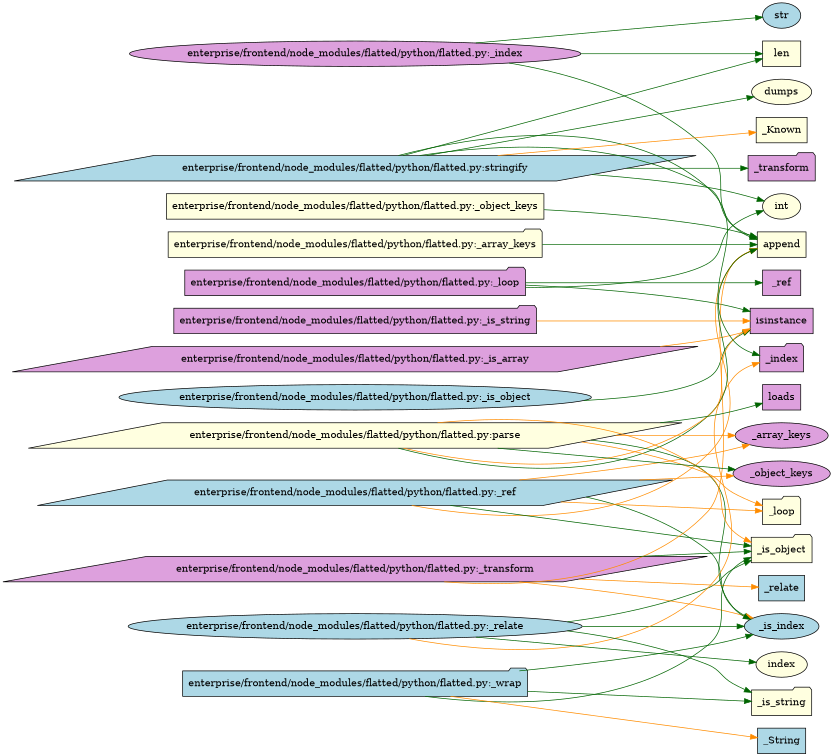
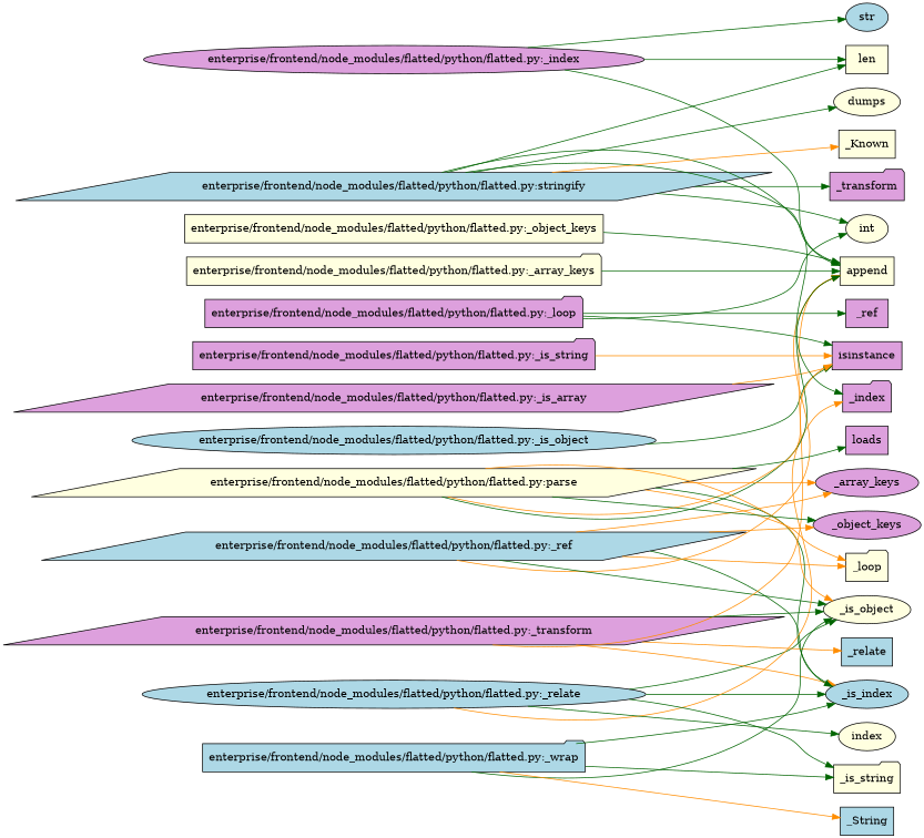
  digraph {
    rankdir=LR
    node [fillcolor=lightyellow shape=ellipse style=filled]
    edge [color=darkgreen]
    "enterprise/frontend/node_modules/flatted/python/flatted.py:_array_keys" [shape=folder]
    append [shape=box]
    "enterprise/frontend/node_modules/flatted/python/flatted.py:_object_keys" [shape=box]
    "enterprise/frontend/node_modules/flatted/python/flatted.py:_is_array" [fillcolor=plum shape=parallelogram]
    isinstance [fillcolor=plum shape=box]
    "enterprise/frontend/node_modules/flatted/python/flatted.py:_is_object" [fillcolor=lightblue]
    "enterprise/frontend/node_modules/flatted/python/flatted.py:_is_string" [fillcolor=plum shape=folder]
    "enterprise/frontend/node_modules/flatted/python/flatted.py:_index" [fillcolor=plum]
    len [shape=box]
    str [fillcolor=lightblue]
    "enterprise/frontend/node_modules/flatted/python/flatted.py:_loop" [fillcolor=plum shape=folder]
    _ref [fillcolor=plum shape=box]
    int
    "enterprise/frontend/node_modules/flatted/python/flatted.py:_ref" [fillcolor=lightblue shape=parallelogram]
    _array_keys [fillcolor=plum]
    n16 [fillcolor=lightblue label=_is_index]
-   _is_object [shape=folder]
+   _is_object
    _loop [shape=folder]
    _object_keys [fillcolor=plum]
    "enterprise/frontend/node_modules/flatted/python/flatted.py:_relate" [fillcolor=lightblue]
    _index [fillcolor=plum shape=folder]
    _is_string [shape=folder]
    index
    "enterprise/frontend/node_modules/flatted/python/flatted.py:_transform" [fillcolor=plum shape=parallelogram]
    _relate [fillcolor=lightblue shape=box]
    "enterprise/frontend/node_modules/flatted/python/flatted.py:_wrap" [fillcolor=lightblue shape=folder]
    _String [fillcolor=lightblue shape=box]
    "enterprise/frontend/node_modules/flatted/python/flatted.py:parse" [shape=parallelogram]
    loads [fillcolor=plum shape=box]
    "enterprise/frontend/node_modules/flatted/python/flatted.py:stringify" [fillcolor=lightblue shape=parallelogram]
    _Known [shape=box]
    _transform [fillcolor=plum shape=folder]
    dumps
    "enterprise/frontend/node_modules/flatted/python/flatted.py:_array_keys" -> append
    "enterprise/frontend/node_modules/flatted/python/flatted.py:_object_keys" -> append
    "enterprise/frontend/node_modules/flatted/python/flatted.py:_is_array" -> isinstance [color=darkorange]
    "enterprise/frontend/node_modules/flatted/python/flatted.py:_is_object" -> isinstance
    "enterprise/frontend/node_modules/flatted/python/flatted.py:_is_string" -> isinstance [color=darkorange]
    "enterprise/frontend/node_modules/flatted/python/flatted.py:_index" -> append
    "enterprise/frontend/node_modules/flatted/python/flatted.py:_index" -> len
    "enterprise/frontend/node_modules/flatted/python/flatted.py:_index" -> str
    "enterprise/frontend/node_modules/flatted/python/flatted.py:_loop" -> isinstance
    "enterprise/frontend/node_modules/flatted/python/flatted.py:_loop" -> _ref
    "enterprise/frontend/node_modules/flatted/python/flatted.py:_loop" -> int
    "enterprise/frontend/node_modules/flatted/python/flatted.py:_ref" -> append [color=darkorange]
    "enterprise/frontend/node_modules/flatted/python/flatted.py:_ref" -> _array_keys [color=darkorange]
    "enterprise/frontend/node_modules/flatted/python/flatted.py:_ref" -> n16
    "enterprise/frontend/node_modules/flatted/python/flatted.py:_ref" -> _is_object
    "enterprise/frontend/node_modules/flatted/python/flatted.py:_ref" -> _loop [color=darkorange]
    "enterprise/frontend/node_modules/flatted/python/flatted.py:_ref" -> _object_keys [color=darkorange]
    "enterprise/frontend/node_modules/flatted/python/flatted.py:_relate" -> n16
    "enterprise/frontend/node_modules/flatted/python/flatted.py:_relate" -> _is_object
    "enterprise/frontend/node_modules/flatted/python/flatted.py:_relate" -> _index [color=darkorange]
    "enterprise/frontend/node_modules/flatted/python/flatted.py:_relate" -> _is_string
    "enterprise/frontend/node_modules/flatted/python/flatted.py:_relate" -> index
    "enterprise/frontend/node_modules/flatted/python/flatted.py:_transform" -> append [color=darkorange]
    "enterprise/frontend/node_modules/flatted/python/flatted.py:_transform" -> n16 [color=darkorange]
    "enterprise/frontend/node_modules/flatted/python/flatted.py:_transform" -> _is_object
    "enterprise/frontend/node_modules/flatted/python/flatted.py:_transform" -> _relate [color=darkorange]
    "enterprise/frontend/node_modules/flatted/python/flatted.py:_wrap" -> n16
    "enterprise/frontend/node_modules/flatted/python/flatted.py:_wrap" -> _is_object
    "enterprise/frontend/node_modules/flatted/python/flatted.py:_wrap" -> _is_string
    "enterprise/frontend/node_modules/flatted/python/flatted.py:_wrap" -> _String [color=darkorange]
    "enterprise/frontend/node_modules/flatted/python/flatted.py:parse" -> append
    "enterprise/frontend/node_modules/flatted/python/flatted.py:parse" -> isinstance [color=darkorange]
    "enterprise/frontend/node_modules/flatted/python/flatted.py:parse" -> _array_keys [color=darkorange]
    "enterprise/frontend/node_modules/flatted/python/flatted.py:parse" -> n16
    "enterprise/frontend/node_modules/flatted/python/flatted.py:parse" -> _is_object [color=darkorange]
    "enterprise/frontend/node_modules/flatted/python/flatted.py:parse" -> _loop [color=darkorange]
    "enterprise/frontend/node_modules/flatted/python/flatted.py:parse" -> _object_keys
    "enterprise/frontend/node_modules/flatted/python/flatted.py:parse" -> loads
    "enterprise/frontend/node_modules/flatted/python/flatted.py:stringify" -> append
    "enterprise/frontend/node_modules/flatted/python/flatted.py:stringify" -> len
    "enterprise/frontend/node_modules/flatted/python/flatted.py:stringify" -> int
    "enterprise/frontend/node_modules/flatted/python/flatted.py:stringify" -> _index
    "enterprise/frontend/node_modules/flatted/python/flatted.py:stringify" -> _Known [color=darkorange]
    "enterprise/frontend/node_modules/flatted/python/flatted.py:stringify" -> _transform
    "enterprise/frontend/node_modules/flatted/python/flatted.py:stringify" -> dumps
  }
